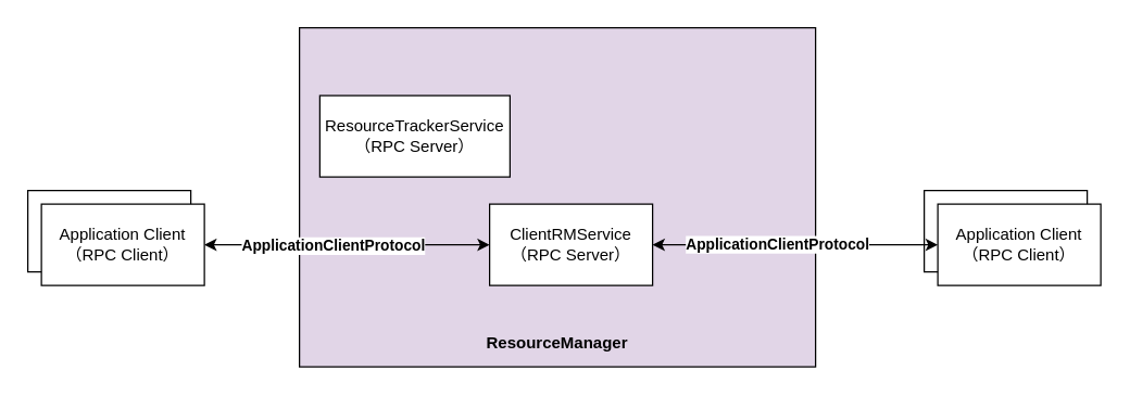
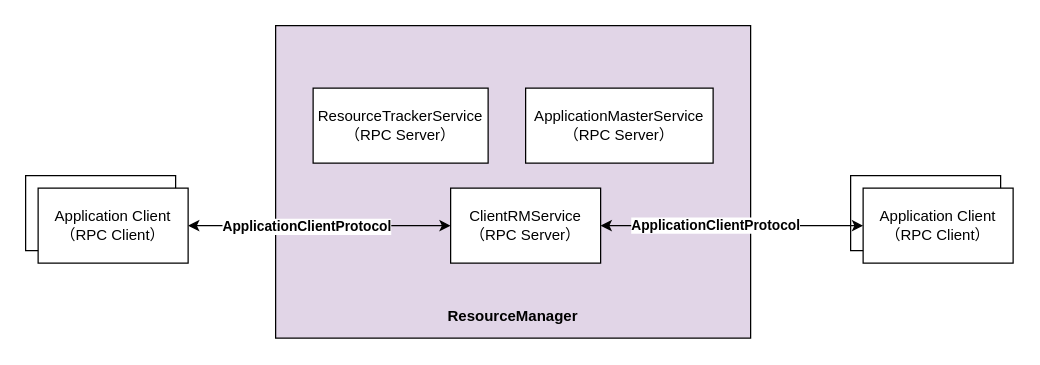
  <mxCell id="0" />
  <mxCell id="1" parent="0" />
  <mxCell id="2" value="&lt;b&gt;&lt;br&gt;&lt;br&gt;&lt;br&gt;&lt;br&gt;&lt;br&gt;&lt;br&gt;&lt;br&gt;&lt;br&gt;&lt;br&gt;&lt;br&gt;&lt;br&gt;&lt;br&gt;&lt;br&gt;&lt;br&gt;&lt;br&gt;ResourceManager&lt;/b&gt;" style="rounded=0;whiteSpace=wrap;html=1;fillColor=#e1d5e7;" vertex="1" parent="1"><mxGeometry x="220" y="20" width="380" height="250" as="geometry" /></mxCell>
  <mxCell id="3" value="ClientRMService&lt;br&gt;（RPC Server）" style="rounded=0;whiteSpace=wrap;html=1;" vertex="1" parent="1"><mxGeometry x="360" y="150" width="120" height="60" as="geometry" /></mxCell>
- <mxCell id="4" value="ResourceTrackerService&lt;br&gt;（RPC Server）" style="rounded=0;whiteSpace=wrap;html=1;" vertex="1" parent="1"><mxGeometry x="235" y="70" width="140" height="60" as="geometry" /></mxCell>
+ <mxCell id="4" value="ResourceTrackerService&lt;br&gt;（RPC Server）" style="rounded=0;whiteSpace=wrap;html=1;" vertex="1" parent="1"><mxGeometry x="250" y="70" width="140" height="60" as="geometry" /></mxCell>
+ <mxCell id="5" value="ApplicationMasterService&lt;br&gt;（RPC Server）" style="rounded=0;whiteSpace=wrap;html=1;" vertex="1" parent="1"><mxGeometry x="420" y="70" width="150" height="60" as="geometry" /></mxCell>
  <mxCell id="6" value="" style="rounded=0;whiteSpace=wrap;html=1;" vertex="1" parent="1"><mxGeometry x="20" y="140" width="120" height="60" as="geometry" /></mxCell>
  <mxCell id="7" style="edgeStyle=orthogonalEdgeStyle;rounded=0;orthogonalLoop=1;jettySize=auto;html=1;entryX=0;entryY=0.5;entryDx=0;entryDy=0;startArrow=classic;startFill=1;" edge="1" parent="1" source="9" target="3"><mxGeometry relative="1" as="geometry" /></mxCell>
  <mxCell id="8" value="ApplicationClientProtocol" style="edgeLabel;html=1;align=center;verticalAlign=middle;resizable=0;points=[];fontStyle=1" vertex="1" connectable="0" parent="7"><mxGeometry x="-0.417" y="2" relative="1" as="geometry"><mxPoint x="33" y="2" as="offset" /></mxGeometry></mxCell>
  <mxCell id="9" value="Application Client&lt;br&gt;（RPC Client）" style="rounded=0;whiteSpace=wrap;html=1;" vertex="1" parent="1"><mxGeometry x="30" y="150" width="120" height="60" as="geometry" /></mxCell>
  <mxCell id="10" value="" style="rounded=0;whiteSpace=wrap;html=1;" vertex="1" parent="1"><mxGeometry x="680" y="140" width="120" height="60" as="geometry" /></mxCell>
  <mxCell id="11" style="edgeStyle=orthogonalEdgeStyle;rounded=0;orthogonalLoop=1;jettySize=auto;html=1;entryX=1;entryY=0.5;entryDx=0;entryDy=0;startArrow=classic;startFill=1;" edge="1" parent="1" source="13" target="3"><mxGeometry relative="1" as="geometry" /></mxCell>
  <mxCell id="12" value="&lt;span style=&quot;font-weight: 700&quot;&gt;ApplicationClientProtocol&lt;/span&gt;" style="edgeLabel;html=1;align=center;verticalAlign=middle;resizable=0;points=[];" vertex="1" connectable="0" parent="11"><mxGeometry x="0.131" y="-1" relative="1" as="geometry"><mxPoint as="offset" /></mxGeometry></mxCell>
  <mxCell id="13" value="Application Client&lt;br&gt;（RPC Client）" style="rounded=0;whiteSpace=wrap;html=1;" vertex="1" parent="1"><mxGeometry x="690" y="150" width="120" height="60" as="geometry" /></mxCell>
